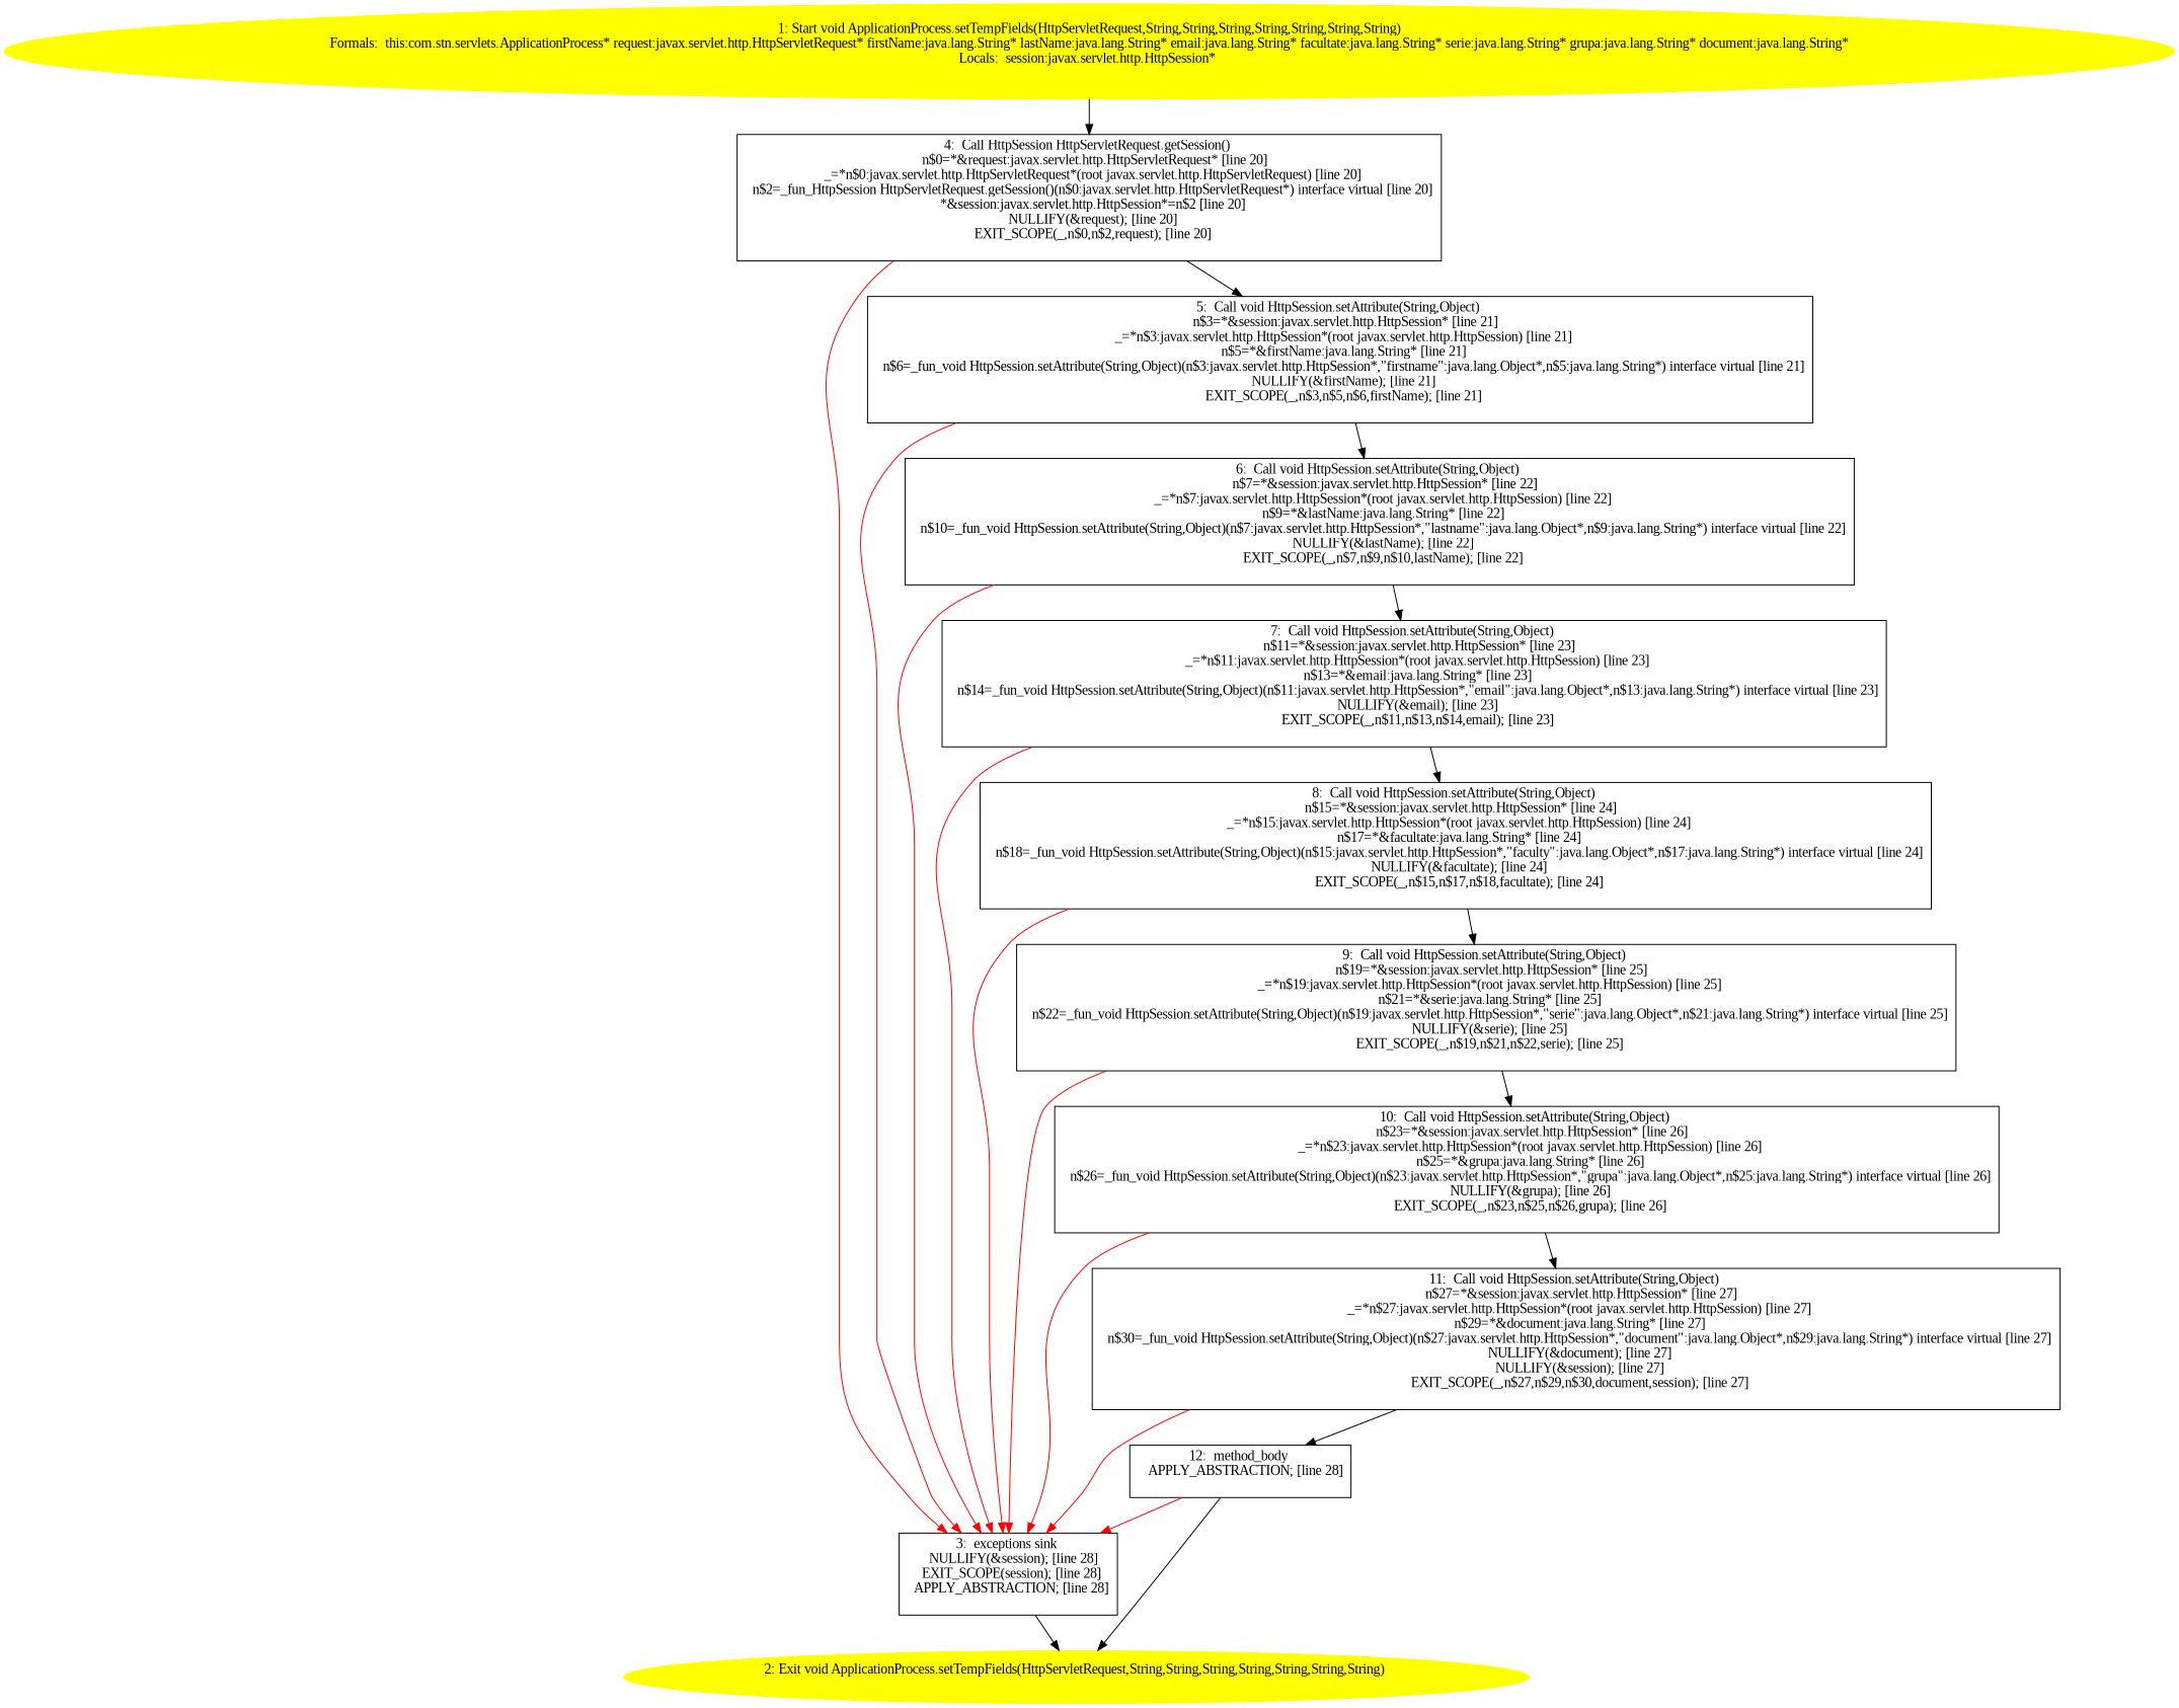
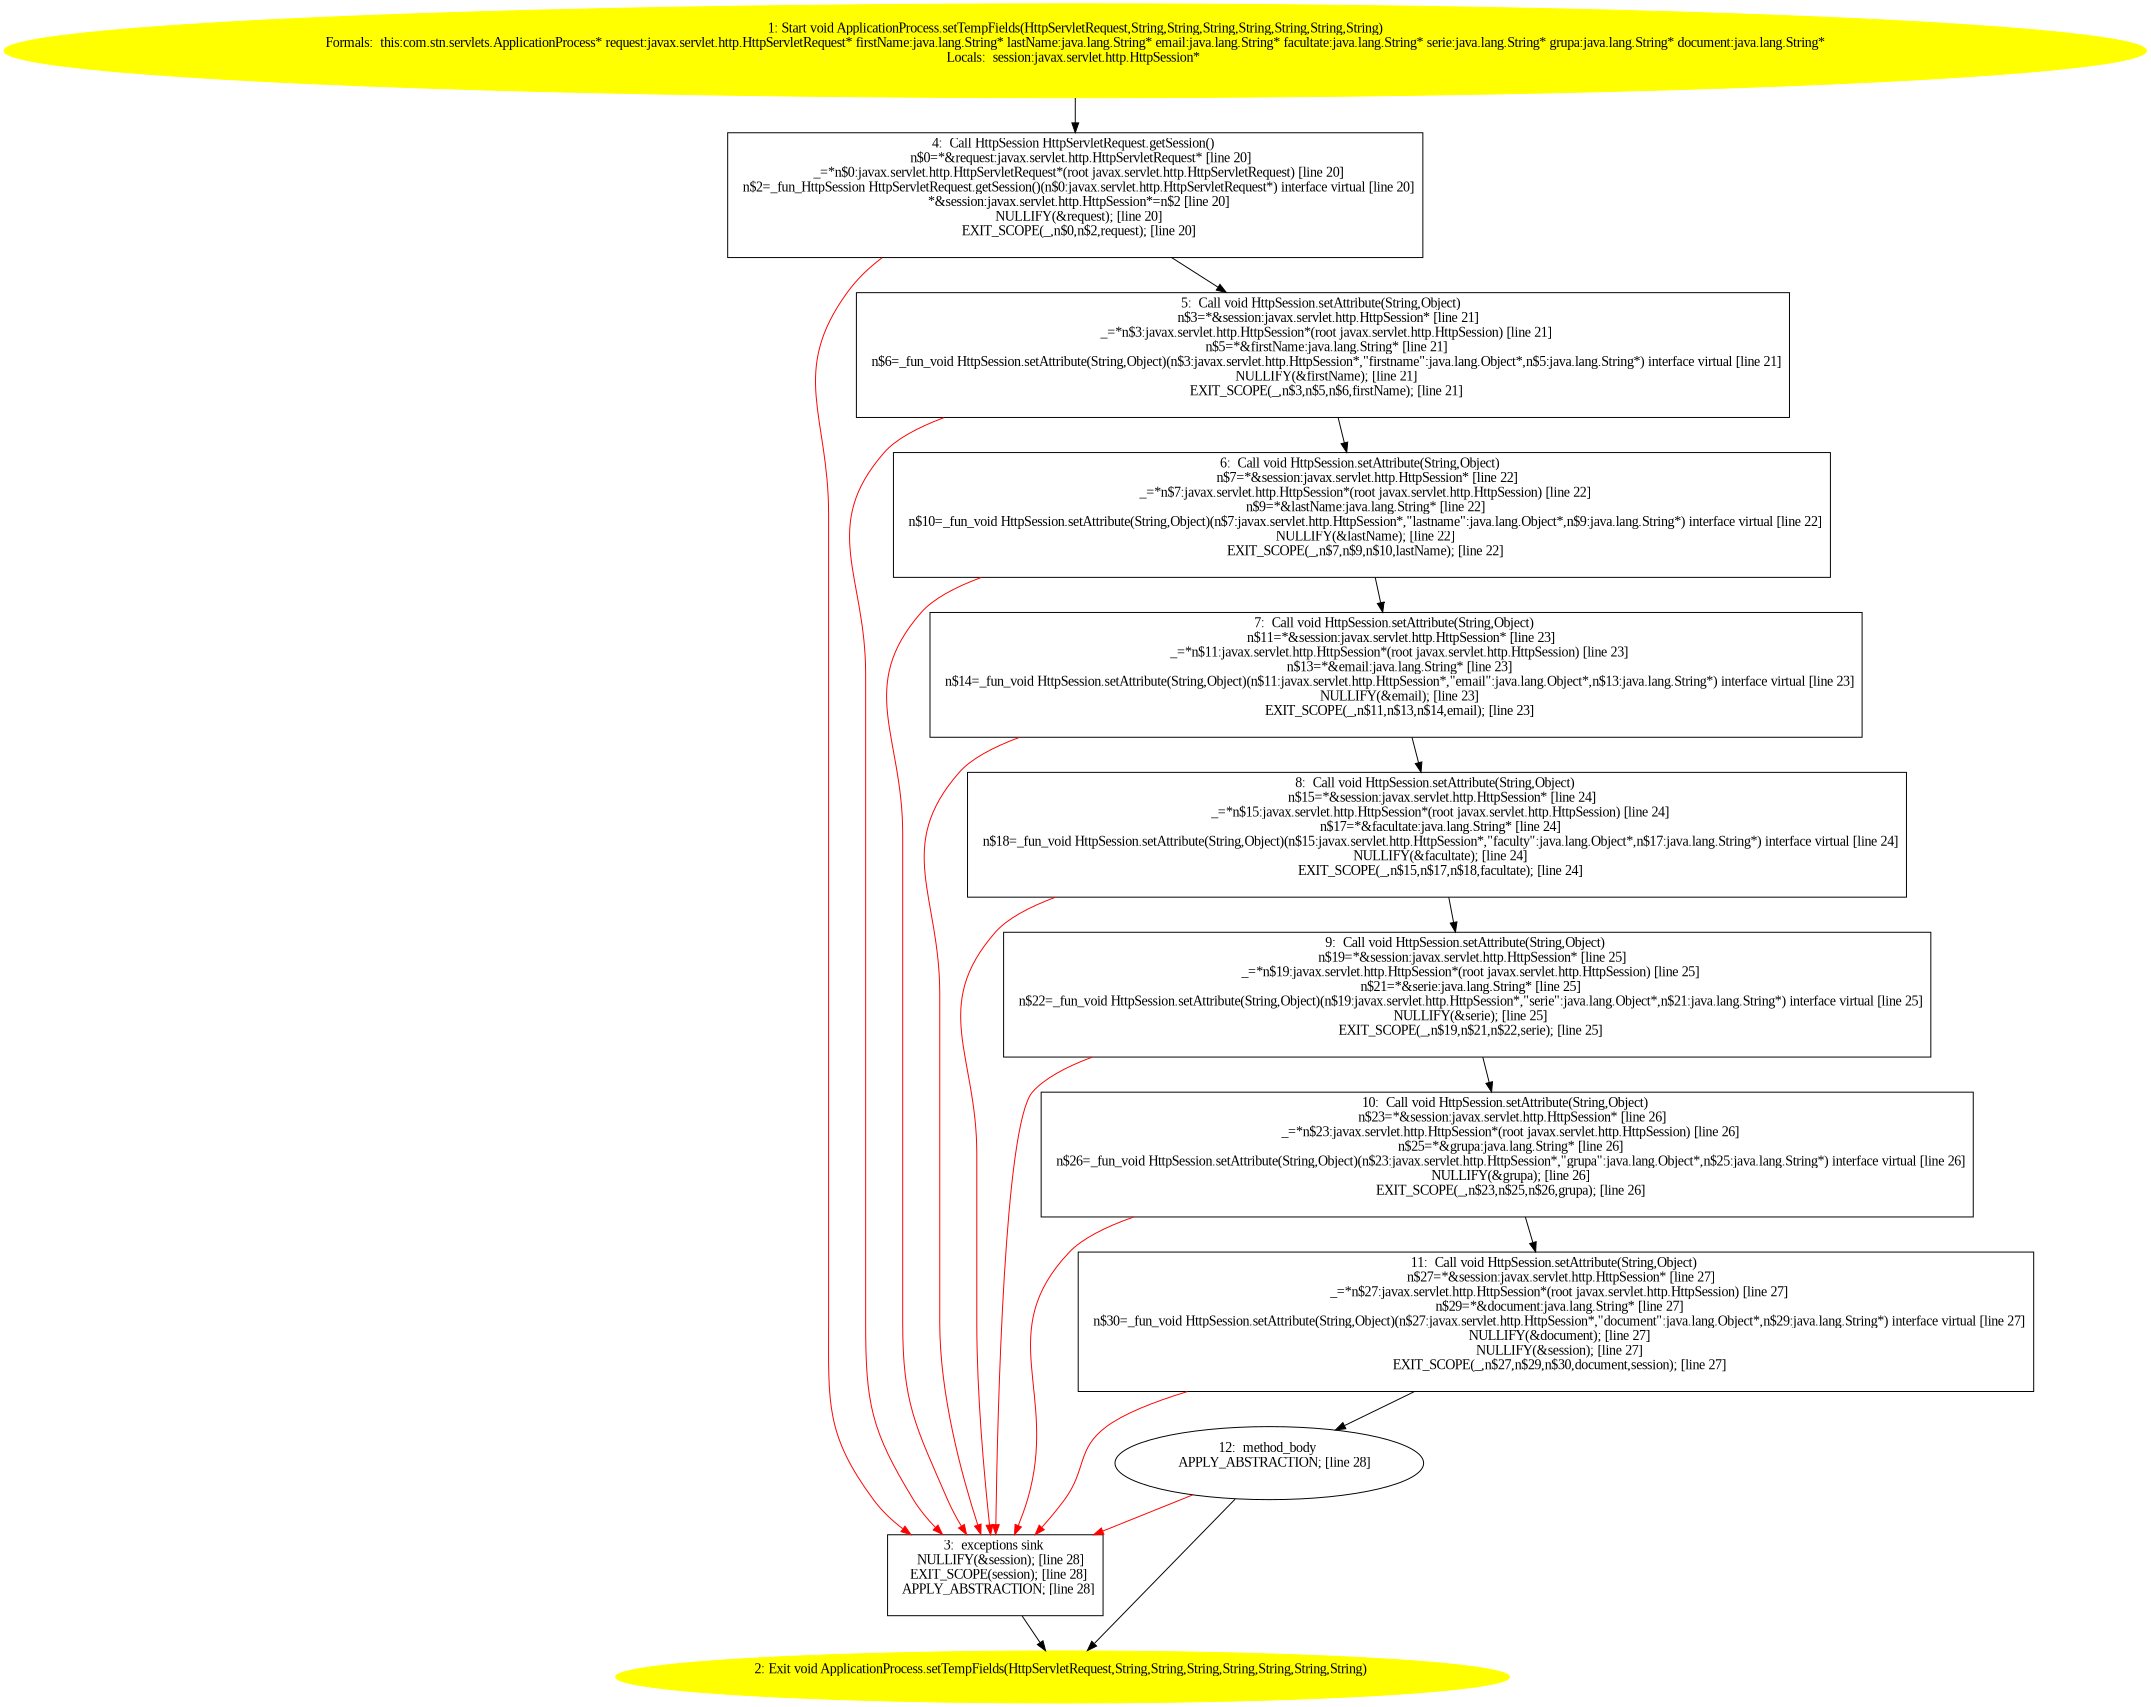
  digraph {
    fontname="Liberation Serif"
    node [fontname="Liberation Serif" shape=box]
    edge [fontname="Liberation Serif"]
    n1 [color=yellow label="1: Start void ApplicationProcess.setTempFields(HttpServletRequest,String,String,String,String,String,String,String)\nFormals:  this:com.stn.servlets.ApplicationProcess* request:javax.servlet.http.HttpServletRequest* firstName:java.lang.String* lastName:java.lang.String* email:java.lang.String* facultate:java.lang.String* serie:java.lang.String* grupa:java.lang.String* document:java.lang.String*\nLocals:  session:javax.servlet.http.HttpSession* \n  " style=filled shape=""]
    n2 [label="4:  Call HttpSession HttpServletRequest.getSession() \n   n$0=*&request:javax.servlet.http.HttpServletRequest* [line 20]\n  _=*n$0:javax.servlet.http.HttpServletRequest*(root javax.servlet.http.HttpServletRequest) [line 20]\n  n$2=_fun_HttpSession HttpServletRequest.getSession()(n$0:javax.servlet.http.HttpServletRequest*) interface virtual [line 20]\n  *&session:javax.servlet.http.HttpSession*=n$2 [line 20]\n  NULLIFY(&request); [line 20]\n  EXIT_SCOPE(_,n$0,n$2,request); [line 20]\n "]
    n3 [label="3:  exceptions sink \n   NULLIFY(&session); [line 28]\n  EXIT_SCOPE(session); [line 28]\n  APPLY_ABSTRACTION; [line 28]\n "]
    n4 [label="5:  Call void HttpSession.setAttribute(String,Object) \n   n$3=*&session:javax.servlet.http.HttpSession* [line 21]\n  _=*n$3:javax.servlet.http.HttpSession*(root javax.servlet.http.HttpSession) [line 21]\n  n$5=*&firstName:java.lang.String* [line 21]\n  n$6=_fun_void HttpSession.setAttribute(String,Object)(n$3:javax.servlet.http.HttpSession*,\"firstname\":java.lang.Object*,n$5:java.lang.String*) interface virtual [line 21]\n  NULLIFY(&firstName); [line 21]\n  EXIT_SCOPE(_,n$3,n$5,n$6,firstName); [line 21]\n "]
    n5 [color=yellow label="2: Exit void ApplicationProcess.setTempFields(HttpServletRequest,String,String,String,String,String,String,String) \n  " style=filled shape=""]
    n6 [label="6:  Call void HttpSession.setAttribute(String,Object) \n   n$7=*&session:javax.servlet.http.HttpSession* [line 22]\n  _=*n$7:javax.servlet.http.HttpSession*(root javax.servlet.http.HttpSession) [line 22]\n  n$9=*&lastName:java.lang.String* [line 22]\n  n$10=_fun_void HttpSession.setAttribute(String,Object)(n$7:javax.servlet.http.HttpSession*,\"lastname\":java.lang.Object*,n$9:java.lang.String*) interface virtual [line 22]\n  NULLIFY(&lastName); [line 22]\n  EXIT_SCOPE(_,n$7,n$9,n$10,lastName); [line 22]\n "]
    n7 [label="7:  Call void HttpSession.setAttribute(String,Object) \n   n$11=*&session:javax.servlet.http.HttpSession* [line 23]\n  _=*n$11:javax.servlet.http.HttpSession*(root javax.servlet.http.HttpSession) [line 23]\n  n$13=*&email:java.lang.String* [line 23]\n  n$14=_fun_void HttpSession.setAttribute(String,Object)(n$11:javax.servlet.http.HttpSession*,\"email\":java.lang.Object*,n$13:java.lang.String*) interface virtual [line 23]\n  NULLIFY(&email); [line 23]\n  EXIT_SCOPE(_,n$11,n$13,n$14,email); [line 23]\n "]
    n8 [label="8:  Call void HttpSession.setAttribute(String,Object) \n   n$15=*&session:javax.servlet.http.HttpSession* [line 24]\n  _=*n$15:javax.servlet.http.HttpSession*(root javax.servlet.http.HttpSession) [line 24]\n  n$17=*&facultate:java.lang.String* [line 24]\n  n$18=_fun_void HttpSession.setAttribute(String,Object)(n$15:javax.servlet.http.HttpSession*,\"faculty\":java.lang.Object*,n$17:java.lang.String*) interface virtual [line 24]\n  NULLIFY(&facultate); [line 24]\n  EXIT_SCOPE(_,n$15,n$17,n$18,facultate); [line 24]\n "]
    n9 [label="9:  Call void HttpSession.setAttribute(String,Object) \n   n$19=*&session:javax.servlet.http.HttpSession* [line 25]\n  _=*n$19:javax.servlet.http.HttpSession*(root javax.servlet.http.HttpSession) [line 25]\n  n$21=*&serie:java.lang.String* [line 25]\n  n$22=_fun_void HttpSession.setAttribute(String,Object)(n$19:javax.servlet.http.HttpSession*,\"serie\":java.lang.Object*,n$21:java.lang.String*) interface virtual [line 25]\n  NULLIFY(&serie); [line 25]\n  EXIT_SCOPE(_,n$19,n$21,n$22,serie); [line 25]\n "]
    n10 [label="10:  Call void HttpSession.setAttribute(String,Object) \n   n$23=*&session:javax.servlet.http.HttpSession* [line 26]\n  _=*n$23:javax.servlet.http.HttpSession*(root javax.servlet.http.HttpSession) [line 26]\n  n$25=*&grupa:java.lang.String* [line 26]\n  n$26=_fun_void HttpSession.setAttribute(String,Object)(n$23:javax.servlet.http.HttpSession*,\"grupa\":java.lang.Object*,n$25:java.lang.String*) interface virtual [line 26]\n  NULLIFY(&grupa); [line 26]\n  EXIT_SCOPE(_,n$23,n$25,n$26,grupa); [line 26]\n "]
    n11 [label="11:  Call void HttpSession.setAttribute(String,Object) \n   n$27=*&session:javax.servlet.http.HttpSession* [line 27]\n  _=*n$27:javax.servlet.http.HttpSession*(root javax.servlet.http.HttpSession) [line 27]\n  n$29=*&document:java.lang.String* [line 27]\n  n$30=_fun_void HttpSession.setAttribute(String,Object)(n$27:javax.servlet.http.HttpSession*,\"document\":java.lang.Object*,n$29:java.lang.String*) interface virtual [line 27]\n  NULLIFY(&document); [line 27]\n  NULLIFY(&session); [line 27]\n  EXIT_SCOPE(_,n$27,n$29,n$30,document,session); [line 27]\n "]
-   n12 [label="12:  method_body \n   APPLY_ABSTRACTION; [line 28]\n "]
+   n12 [label="12:  method_body \n   APPLY_ABSTRACTION; [line 28]\n " shape=ellipse]
    n1 -> n2
    n2 -> n3 [color=red]
    n2 -> n4
    n3 -> n5
    n4 -> n3 [color=red]
    n4 -> n6
    n6 -> n3 [color=red]
    n6 -> n7
    n7 -> n3 [color=red]
    n7 -> n8
    n8 -> n3 [color=red]
    n8 -> n9
    n9 -> n3 [color=red]
    n9 -> n10
    n10 -> n3 [color=red]
    n10 -> n11
    n11 -> n3 [color=red]
    n11 -> n12
    n12 -> n3 [color=red]
    n12 -> n5
  }
